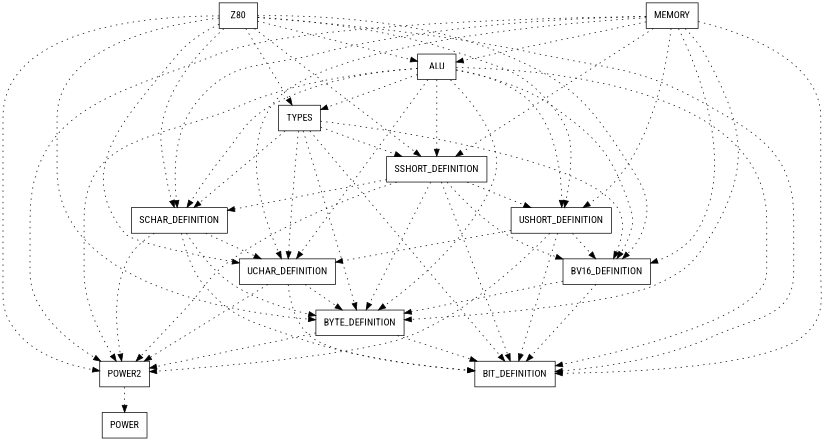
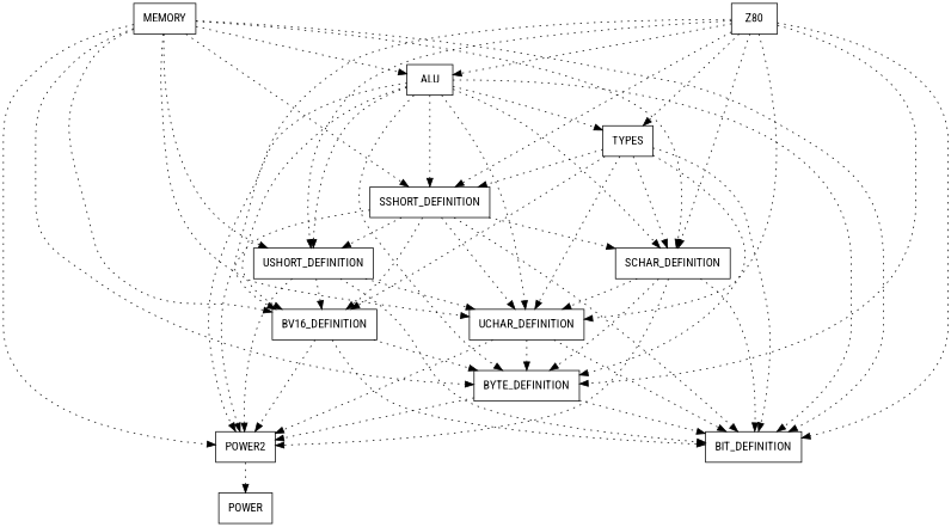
  digraph {
    fontname="Roboto Condensed"
    node [fontname="Roboto Condensed" shape=box]
    edge [fontname="Roboto Condensed" style=dotted]
    n1 [label=" ALU "]
    n2 [label=" BIT_DEFINITION "]
    n3 [label=" BV16_DEFINITION "]
    n4 [label=" BYTE_DEFINITION "]
    n5 [label=" POWER2 "]
    n6 [label=" SCHAR_DEFINITION "]
    n7 [label=" SSHORT_DEFINITION "]
    n8 [label=" TYPES "]
    n9 [label=" UCHAR_DEFINITION "]
    n10 [label=" USHORT_DEFINITION "]
    n11 [label=" POWER "]
    n12 [label=" MEMORY "]
    n13 [label=" Z80 "]
    n1 -> n2
    n1 -> n3
    n1 -> n4
    n1 -> n5
    n1 -> n6
    n1 -> n7
    n1 -> n8
    n1 -> n9
    n1 -> n10
    n3 -> n2
    n3 -> n4
    n4 -> n2
    n4 -> n5
    n5 -> n11
    n6 -> n2
    n6 -> n4
    n6 -> n5
    n6 -> n9
    n7 -> n2
    n7 -> n3
-   n7 -> n4
+   n7 -> n9
    n7 -> n5
    n7 -> n6
    n7 -> n10
    n8 -> n2
    n8 -> n3
    n8 -> n4
    n8 -> n6
    n8 -> n7
    n8 -> n9
    n9 -> n2
    n9 -> n4
    n9 -> n5
    n10 -> n2
    n10 -> n3
    n10 -> n5
    n10 -> n9
    n12 -> n1
    n12 -> n2
    n12 -> n3
    n12 -> n4
    n12 -> n5
    n12 -> n6
    n12 -> n7
    n12 -> n9
    n12 -> n10
    n13 -> n1
    n13 -> n2
    n13 -> n3
    n13 -> n4
-   n13 -> n5
+   n3 -> n5
    n13 -> n6
    n13 -> n7
    n13 -> n8
    n13 -> n9
    n13 -> n10
  }
